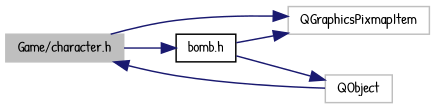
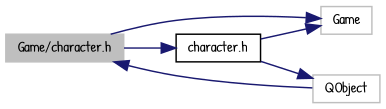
  digraph {
    fontname="Patrick Hand"
    rankdir=LR
    node [color=grey75 fillcolor=white fontname="Patrick Hand" fontsize=10 shape=record style=filled]
    edge [color=midnightblue fontname="Patrick Hand" fontsize=10 labelfontname=Helvetica labelfontsize=10 style=solid]
    n1 [fillcolor=grey75 fontcolor=black height=0.2 label="Game/character.h" width=0.4]
-   n2 [height=0.2 label=QGraphicsPixmapItem width=0.4]
-   n3 [color=black height=0.2 label="bomb.h" width=0.4]
+   n2 [height=0.2 label=Game width=0.4]
+   n3 [color=black height=0.2 label="character.h" width=0.4]
    n4 [height=0.2 label=QObject width=0.4]
    n1 -> n2
    n1 -> n3
    n3 -> n2
    n3 -> n4
    n4 -> n1
  }
